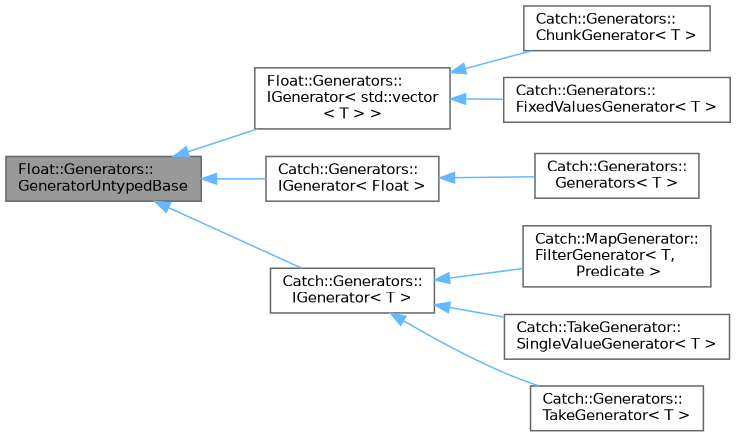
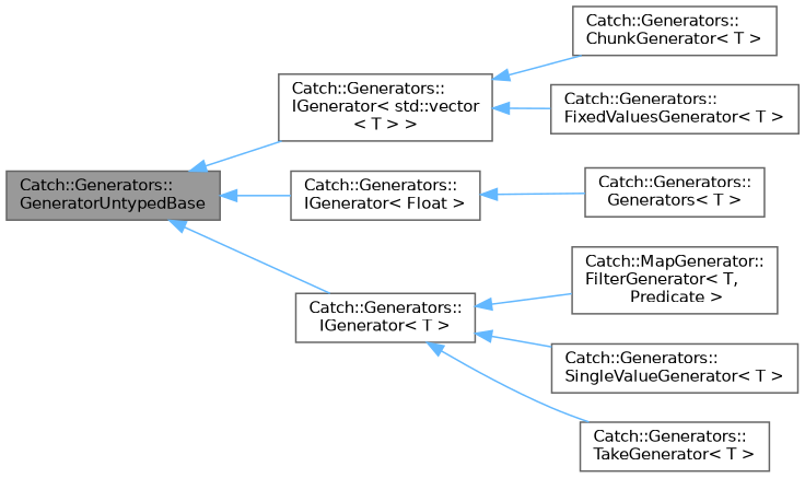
  digraph {
    rankdir=LR
    node [color=gray40 fillcolor=white fontname=Helvetica fontsize=10 shape=box style=filled]
    edge [color=steelblue1 dir=back fontname=Helvetica fontsize=10 labelfontname=Helvetica labelfontsize=10 style=solid]
-   n1 [fillcolor=grey60 fontcolor=black height=0.2 label="Float::Generators::\lGeneratorUntypedBase" width=0.4]
-   n2 [height=0.2 label="Float::Generators::\lIGenerator\< std::vector\l\< T \> \>" width=0.4]
+   n1 [fillcolor=grey60 fontcolor=black height=0.2 label="Catch::Generators::\lGeneratorUntypedBase" width=0.4]
+   n2 [height=0.2 label="Catch::Generators::\lIGenerator\< std::vector\l\< T \> \>" width=0.4]
    n3 [height=0.2 label="Catch::Generators::\lIGenerator\< Float \>" width=0.4]
    n4 [height=0.2 label="Catch::Generators::\lIGenerator\< T \>" width=0.4]
    n5 [height=0.2 label="Catch::Generators::\lChunkGenerator\< T \>" width=0.4]
    n6 [height=0.2 label="Catch::Generators::\lFixedValuesGenerator\< T \>" width=0.4]
    n7 [height=0.2 label="Catch::Generators::\lGenerators\< T \>" width=0.4]
    n8 [height=0.2 label="Catch::MapGenerator::\lFilterGenerator\< T,\l Predicate \>" width=0.4]
-   n9 [height=0.2 label="Catch::TakeGenerator::\lSingleValueGenerator\< T \>" width=0.4]
+   n9 [height=0.2 label="Catch::Generators::\lSingleValueGenerator\< T \>" width=0.4]
    n10 [height=0.2 label="Catch::Generators::\lTakeGenerator\< T \>" width=0.4]
    n1 -> n2
    n1 -> n3
    n1 -> n4
    n2 -> n5
    n2 -> n6
    n3 -> n7
    n4 -> n8
    n4 -> n9
    n4 -> n10
  }
